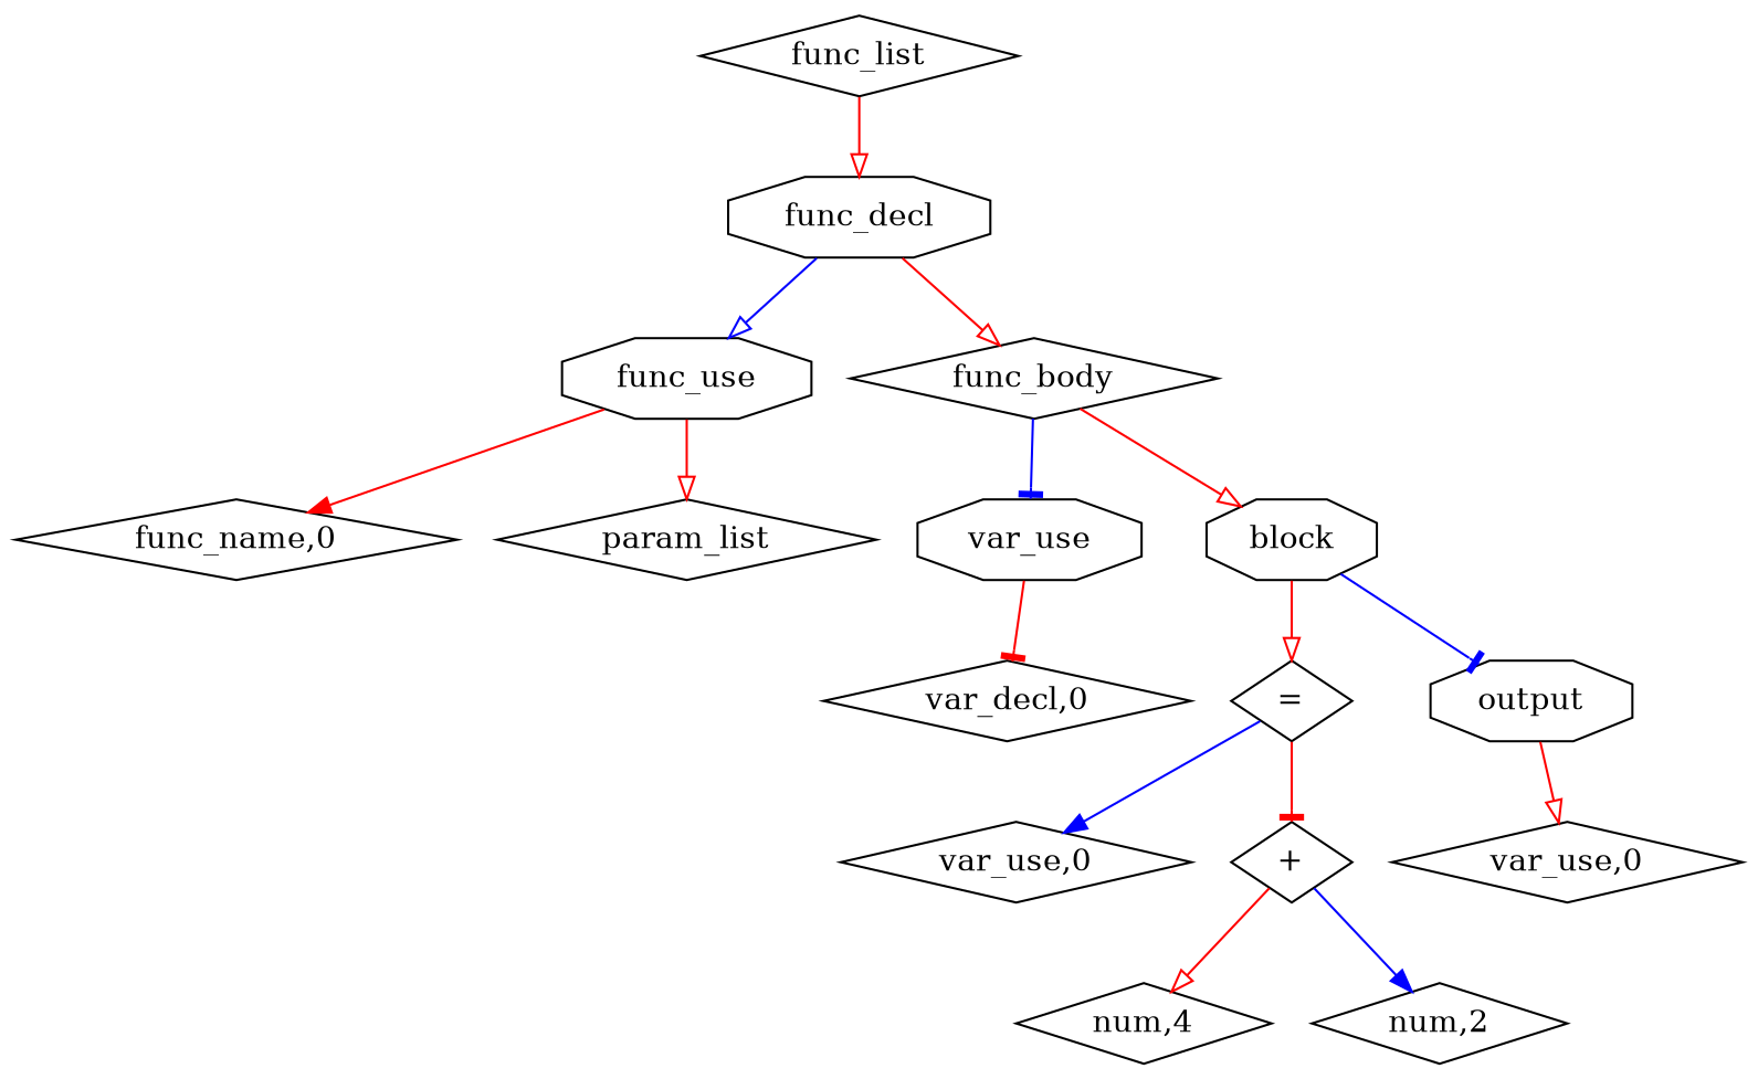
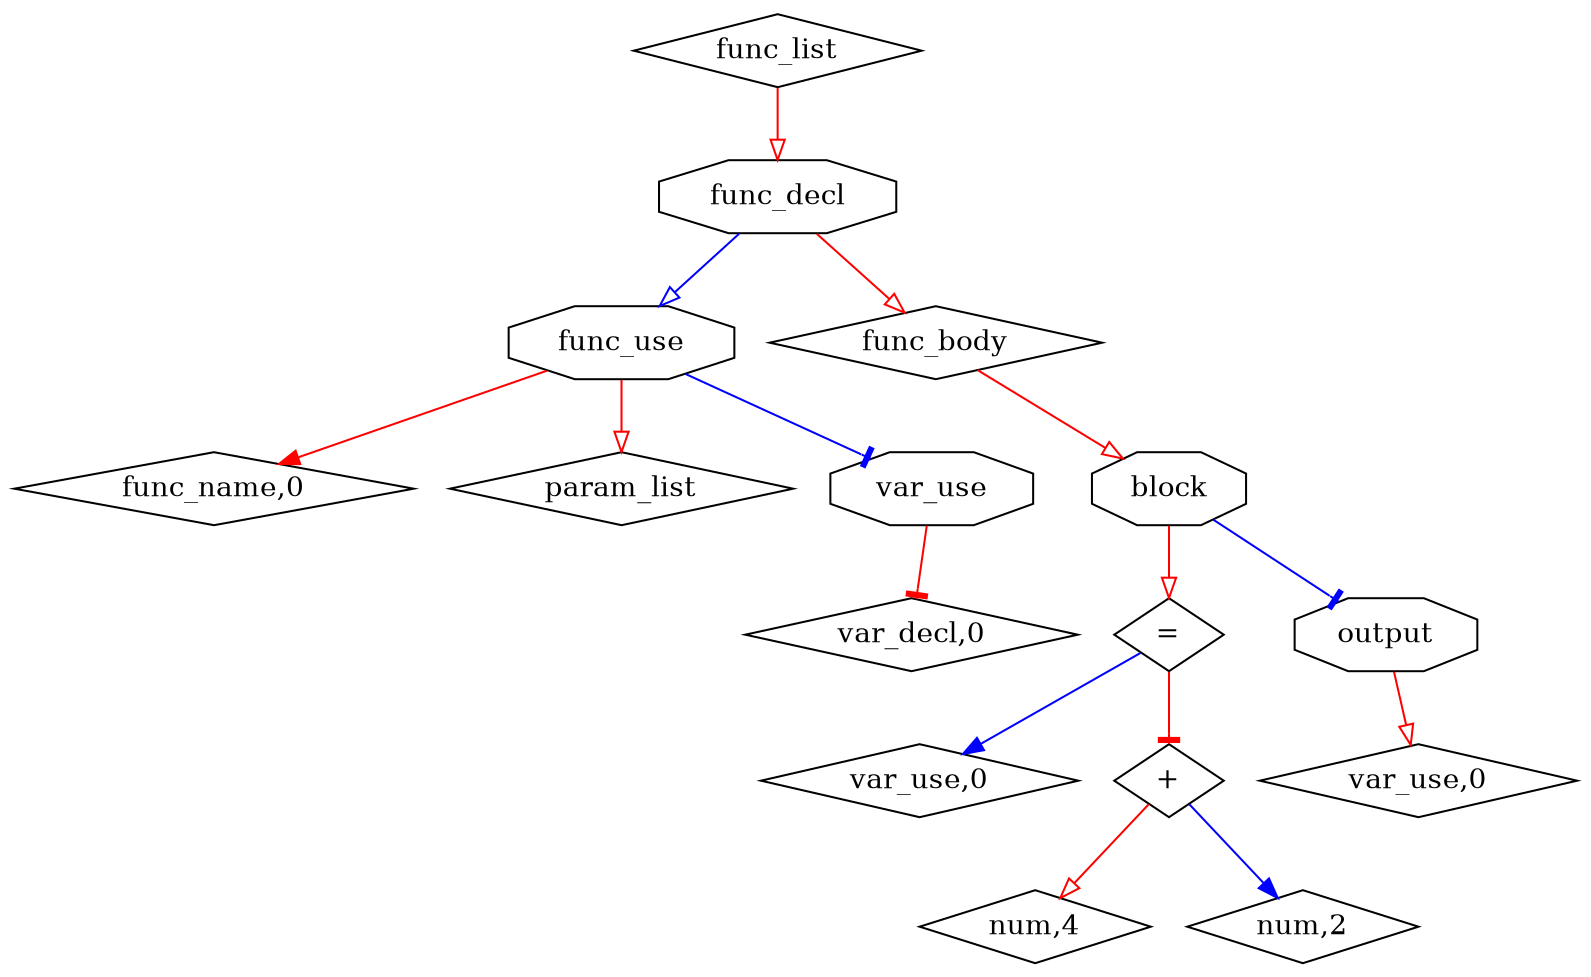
  digraph {
    ordering=out
    node [shape=diamond]
    edge [arrowhead=onormal color=red]
    n1 [label=func_list]
    n2 [label=func_decl shape=octagon]
    n3 [label=func_use shape=octagon]
    n4 [label=func_body]
    n5 [label="func_name,0"]
    n6 [label=param_list]
    n7 [label=var_use shape=octagon]
    n8 [label=block shape=octagon]
    n9 [label="var_decl,0"]
    n10 [label="="]
    n11 [label=output shape=octagon]
    n12 [label="var_use,0"]
    n13 [label="+"]
    n14 [label="var_use,0"]
    n15 [label="num,4"]
    n16 [label="num,2"]
    n1 -> n2
    n2 -> n3 [color=blue]
    n2 -> n4
    n3 -> n5 [arrowhead=normal]
    n3 -> n6
-   n4 -> n7 [arrowhead=tee color=blue]
+   n3 -> n7 [arrowhead=tee color=blue]
    n4 -> n8
    n7 -> n9 [arrowhead=tee]
    n8 -> n10
    n8 -> n11 [arrowhead=tee color=blue]
    n10 -> n12 [arrowhead=normal color=blue]
    n10 -> n13 [arrowhead=tee]
    n11 -> n14
    n13 -> n15
    n13 -> n16 [arrowhead=normal color=blue]
  }
